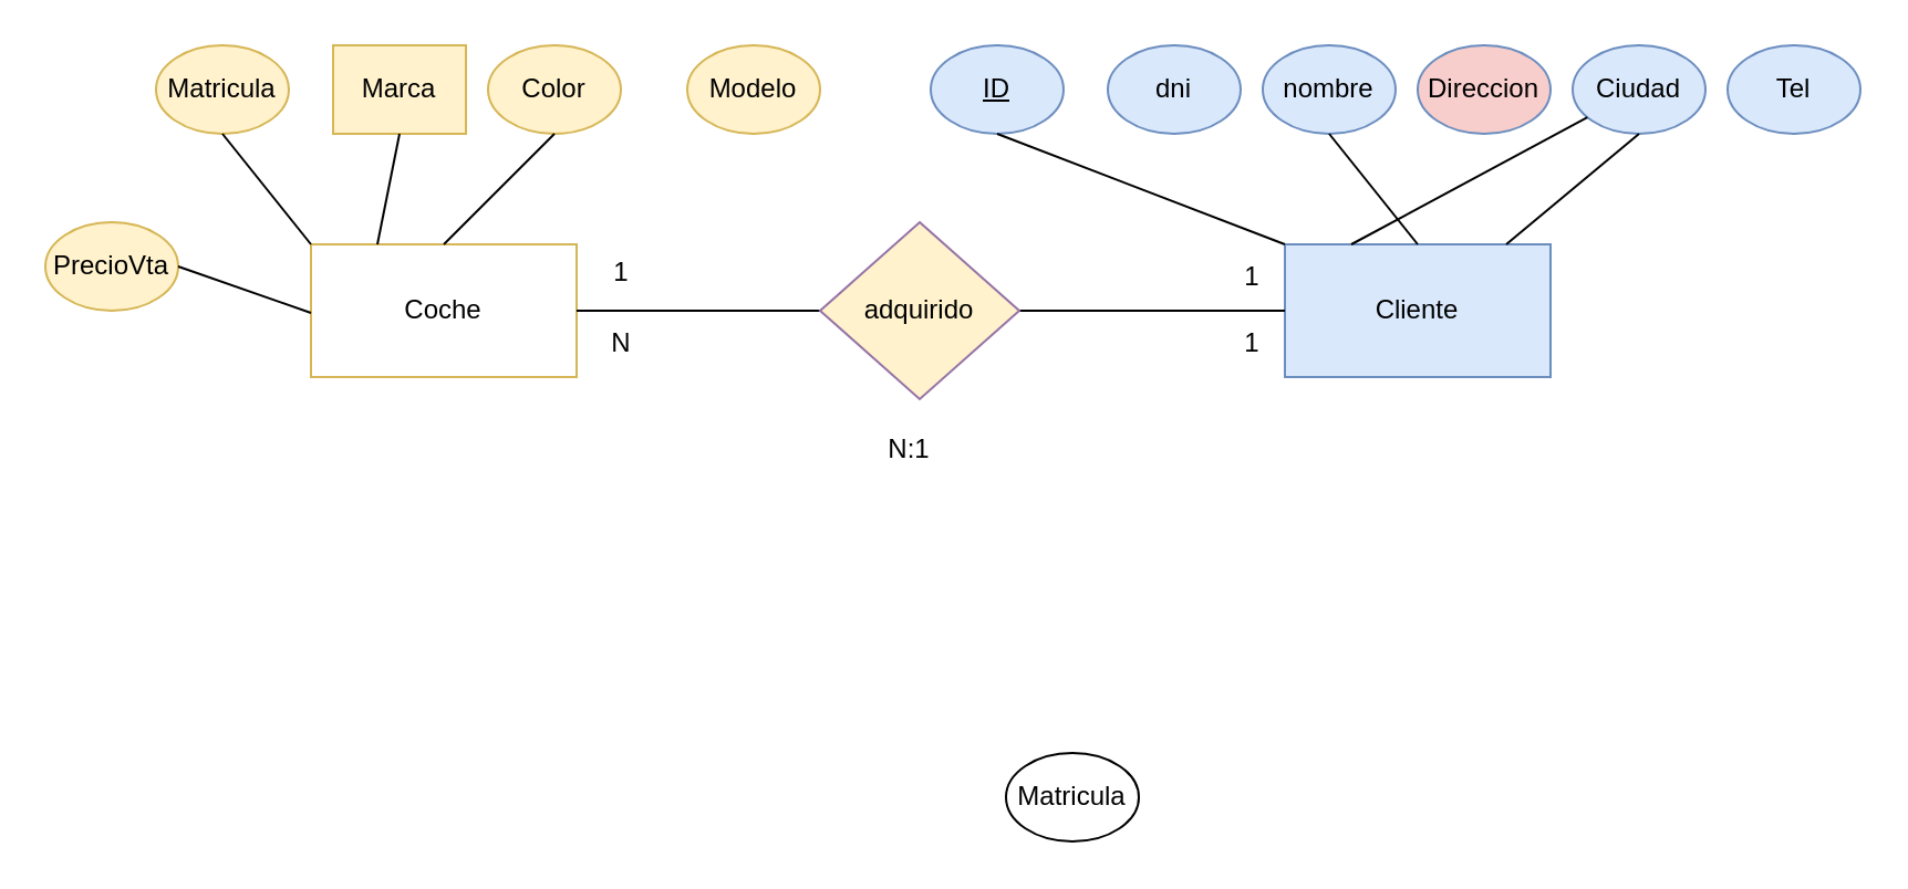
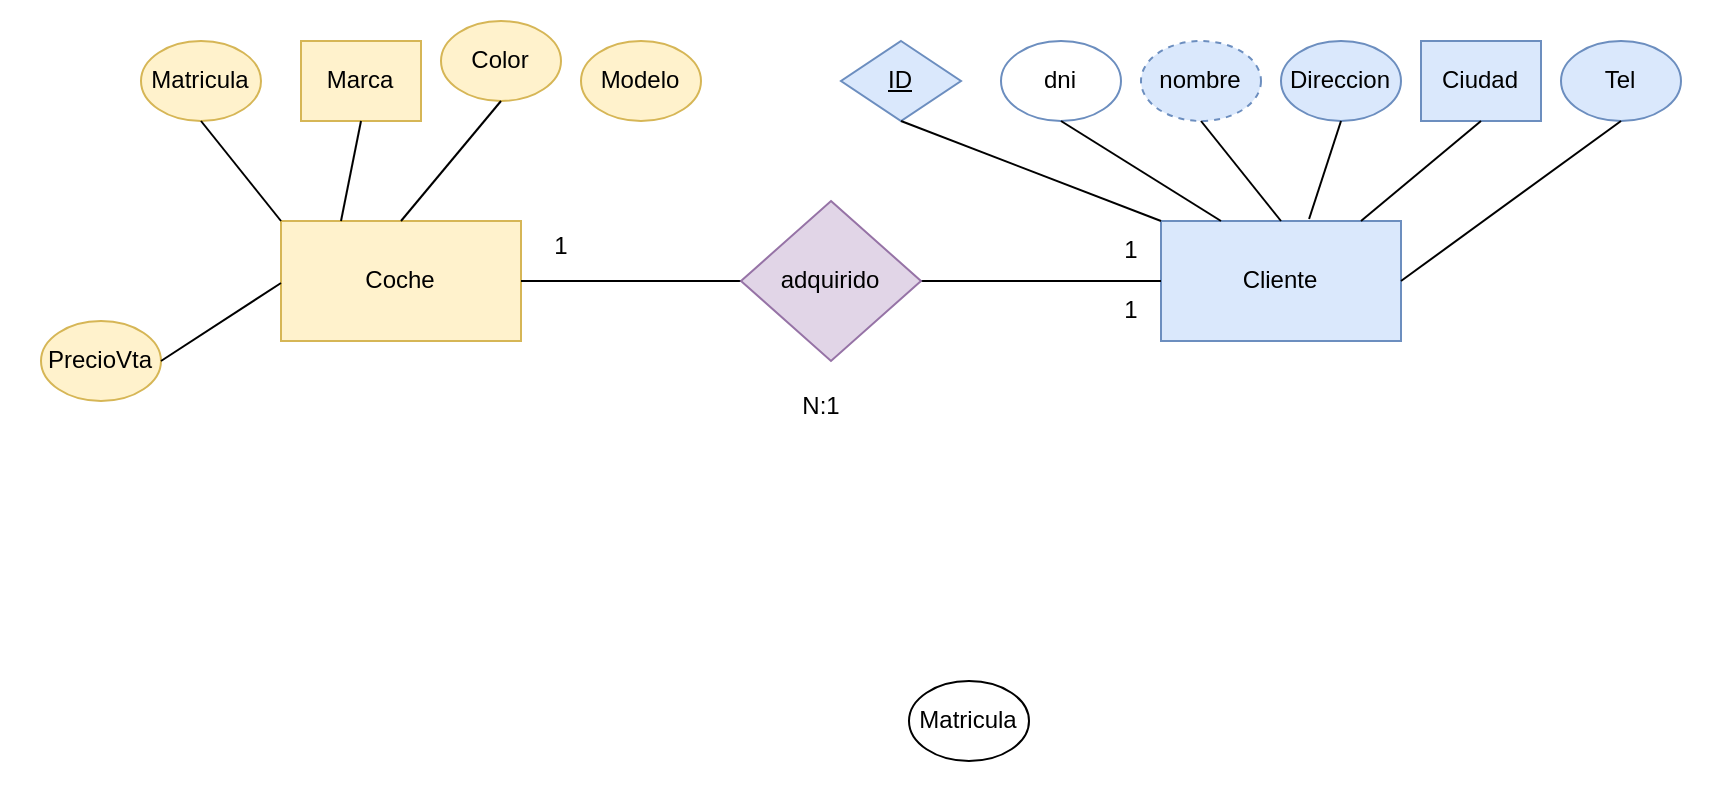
  <mxCell id="0" />
  <mxCell id="1" parent="0" />
- <mxCell id="2" value="dni" style="ellipse;whiteSpace=wrap;html=1;fillColor=#dae8fc;strokeColor=#6c8ebf;" vertex="1" parent="1"><mxGeometry x="500" y="20" width="60" height="40" as="geometry" /></mxCell>
- <mxCell id="3" value="nombre" style="ellipse;whiteSpace=wrap;html=1;fillColor=#dae8fc;strokeColor=#6c8ebf;" vertex="1" parent="1"><mxGeometry x="570" y="20" width="60" height="40" as="geometry" /></mxCell>
- <mxCell id="4" value="Direccion" style="ellipse;whiteSpace=wrap;html=1;fillColor=#f8cecc;strokeColor=#6c8ebf;" vertex="1" parent="1"><mxGeometry x="640" y="20" width="60" height="40" as="geometry" /></mxCell>
- <mxCell id="5" value="Ciudad" style="ellipse;whiteSpace=wrap;html=1;fillColor=#dae8fc;strokeColor=#6c8ebf;" vertex="1" parent="1"><mxGeometry x="710" y="20" width="60" height="40" as="geometry" /></mxCell>
+ <mxCell id="2" value="dni" style="ellipse;whiteSpace=wrap;html=1;fillColor=#ffffff;strokeColor=#6c8ebf;" vertex="1" parent="1"><mxGeometry x="500" y="20" width="60" height="40" as="geometry" /></mxCell>
+ <mxCell id="3" value="nombre" style="ellipse;whiteSpace=wrap;html=1;fillColor=#dae8fc;strokeColor=#6c8ebf;dashed=1;" vertex="1" parent="1"><mxGeometry x="570" y="20" width="60" height="40" as="geometry" /></mxCell>
+ <mxCell id="4" value="Direccion" style="ellipse;whiteSpace=wrap;html=1;fillColor=#dae8fc;strokeColor=#6c8ebf;" vertex="1" parent="1"><mxGeometry x="640" y="20" width="60" height="40" as="geometry" /></mxCell>
+ <mxCell id="5" value="Ciudad" style="whiteSpace=wrap;html=1;fillColor=#dae8fc;strokeColor=#6c8ebf;rounded=0;" vertex="1" parent="1"><mxGeometry x="710" y="20" width="60" height="40" as="geometry" /></mxCell>
  <mxCell id="6" value="Tel" style="ellipse;whiteSpace=wrap;html=1;fillColor=#dae8fc;strokeColor=#6c8ebf;" vertex="1" parent="1"><mxGeometry x="780" y="20" width="60" height="40" as="geometry" /></mxCell>
  <mxCell id="7" value="Matricula" style="ellipse;whiteSpace=wrap;html=1;fillColor=#fff2cc;strokeColor=#d6b656;" vertex="1" parent="1"><mxGeometry x="70" y="20" width="60" height="40" as="geometry" /></mxCell>
  <mxCell id="8" value="Marca" style="whiteSpace=wrap;html=1;fillColor=#fff2cc;strokeColor=#d6b656;rounded=0;" vertex="1" parent="1"><mxGeometry x="150" y="20" width="60" height="40" as="geometry" /></mxCell>
  <mxCell id="9" value="Matricula" style="ellipse;whiteSpace=wrap;html=1;" vertex="1" parent="1"><mxGeometry x="454" y="340" width="60" height="40" as="geometry" /></mxCell>
- <mxCell id="10" value="Modelo" style="ellipse;whiteSpace=wrap;html=1;fillColor=#fff2cc;strokeColor=#d6b656;" vertex="1" parent="1"><mxGeometry x="310" y="20" width="60" height="40" as="geometry" /></mxCell>
- <mxCell id="11" value="Color" style="ellipse;whiteSpace=wrap;html=1;fillColor=#fff2cc;strokeColor=#d6b656;" vertex="1" parent="1"><mxGeometry x="220" y="20" width="60" height="40" as="geometry" /></mxCell>
+ <mxCell id="10" value="Modelo" style="ellipse;whiteSpace=wrap;html=1;fillColor=#fff2cc;strokeColor=#d6b656;" vertex="1" parent="1"><mxGeometry x="290" y="20" width="60" height="40" as="geometry" /></mxCell>
+ <mxCell id="11" value="Color" style="ellipse;whiteSpace=wrap;html=1;fillColor=#fff2cc;strokeColor=#d6b656;" vertex="1" parent="1"><mxGeometry x="220" y="10" width="60" height="40" as="geometry" /></mxCell>
  <mxCell id="12" value="Cliente" style="rounded=0;whiteSpace=wrap;html=1;fillColor=#dae8fc;strokeColor=#6c8ebf;" vertex="1" parent="1"><mxGeometry x="580" y="110" width="120" height="60" as="geometry" /></mxCell>
- <mxCell id="13" value="&lt;u&gt;ID&lt;/u&gt;" style="ellipse;whiteSpace=wrap;html=1;fillColor=#dae8fc;strokeColor=#6c8ebf;" vertex="1" parent="1"><mxGeometry x="420" y="20" width="60" height="40" as="geometry" /></mxCell>
- <mxCell id="14" value="Coche" style="rounded=0;whiteSpace=wrap;html=1;fillColor=#ffffff;strokeColor=#d6b656;" vertex="1" parent="1"><mxGeometry x="140" y="110" width="120" height="60" as="geometry" /></mxCell>
+ <mxCell id="13" value="&lt;u&gt;ID&lt;/u&gt;" style="rhombus;whiteSpace=wrap;html=1;fillColor=#dae8fc;strokeColor=#6c8ebf;" vertex="1" parent="1"><mxGeometry x="420" y="20" width="60" height="40" as="geometry" /></mxCell>
+ <mxCell id="14" value="Coche" style="rounded=0;whiteSpace=wrap;html=1;fillColor=#fff2cc;strokeColor=#d6b656;" vertex="1" parent="1"><mxGeometry x="140" y="110" width="120" height="60" as="geometry" /></mxCell>
  <mxCell id="15" value="" style="endArrow=none;html=1;rounded=0;entryX=0.5;entryY=1;entryDx=0;entryDy=0;exitX=0;exitY=0;exitDx=0;exitDy=0;" edge="1" parent="1" source="14" target="7"><mxGeometry width="50" height="50" relative="1" as="geometry"><mxPoint x="430" y="230" as="sourcePoint" /><mxPoint x="480" y="180" as="targetPoint" /></mxGeometry></mxCell>
  <mxCell id="16" value="" style="endArrow=none;html=1;rounded=0;entryX=0.5;entryY=1;entryDx=0;entryDy=0;exitX=0.25;exitY=0;exitDx=0;exitDy=0;" edge="1" parent="1" source="14" target="8"><mxGeometry width="50" height="50" relative="1" as="geometry"><mxPoint x="150" y="120" as="sourcePoint" /><mxPoint x="110" y="70" as="targetPoint" /></mxGeometry></mxCell>
  <mxCell id="17" value="" style="endArrow=none;html=1;rounded=0;entryX=0.5;entryY=1;entryDx=0;entryDy=0;exitX=0.5;exitY=0;exitDx=0;exitDy=0;" edge="1" parent="1" source="14" target="11"><mxGeometry width="50" height="50" relative="1" as="geometry"><mxPoint x="200" y="100" as="sourcePoint" /><mxPoint x="190" y="70" as="targetPoint" /></mxGeometry></mxCell>
- <mxCell id="18" value="PrecioVta" style="ellipse;whiteSpace=wrap;html=1;fillColor=#fff2cc;strokeColor=#d6b656;" vertex="1" parent="1"><mxGeometry x="20" y="100" width="60" height="40" as="geometry" /></mxCell>
+ <mxCell id="18" value="PrecioVta" style="ellipse;whiteSpace=wrap;html=1;fillColor=#fff2cc;strokeColor=#d6b656;" vertex="1" parent="1"><mxGeometry x="20" y="160" width="60" height="40" as="geometry" /></mxCell>
  <mxCell id="19" value="" style="endArrow=none;html=1;rounded=0;entryX=1;entryY=0.5;entryDx=0;entryDy=0;" edge="1" parent="1" target="18"><mxGeometry width="50" height="50" relative="1" as="geometry"><mxPoint x="140" y="141" as="sourcePoint" /><mxPoint x="300" y="120" as="targetPoint" /></mxGeometry></mxCell>
  <mxCell id="20" value="" style="endArrow=none;html=1;rounded=0;entryX=0.5;entryY=1;entryDx=0;entryDy=0;exitX=0;exitY=0;exitDx=0;exitDy=0;" edge="1" parent="1" source="12" target="13"><mxGeometry width="50" height="50" relative="1" as="geometry"><mxPoint x="430" y="230" as="sourcePoint" /><mxPoint x="480" y="180" as="targetPoint" /></mxGeometry></mxCell>
- <mxCell id="21" value="" style="endArrow=none;html=1;rounded=0;exitX=0.25;exitY=0;exitDx=0;exitDy=0;" edge="1" parent="1" source="12" target="5"><mxGeometry width="50" height="50" relative="1" as="geometry"><mxPoint x="590" y="120" as="sourcePoint" /><mxPoint x="460" y="70" as="targetPoint" /></mxGeometry></mxCell>
+ <mxCell id="21" value="" style="endArrow=none;html=1;rounded=0;entryX=0.5;entryY=1;entryDx=0;entryDy=0;exitX=0.25;exitY=0;exitDx=0;exitDy=0;" edge="1" parent="1" source="12" target="2"><mxGeometry width="50" height="50" relative="1" as="geometry"><mxPoint x="590" y="120" as="sourcePoint" /><mxPoint x="460" y="70" as="targetPoint" /></mxGeometry></mxCell>
  <mxCell id="22" value="" style="endArrow=none;html=1;rounded=0;entryX=0.5;entryY=1;entryDx=0;entryDy=0;exitX=0.5;exitY=0;exitDx=0;exitDy=0;" edge="1" parent="1" source="12" target="3"><mxGeometry width="50" height="50" relative="1" as="geometry"><mxPoint x="620" y="120" as="sourcePoint" /><mxPoint x="540" y="70" as="targetPoint" /></mxGeometry></mxCell>
+ <mxCell id="23" value="" style="endArrow=none;html=1;rounded=0;entryX=0.5;entryY=1;entryDx=0;entryDy=0;exitX=0.617;exitY=-0.017;exitDx=0;exitDy=0;exitPerimeter=0;" edge="1" parent="1" source="12" target="4"><mxGeometry width="50" height="50" relative="1" as="geometry"><mxPoint x="650" y="120" as="sourcePoint" /><mxPoint x="610" y="70" as="targetPoint" /></mxGeometry></mxCell>
  <mxCell id="24" value="" style="endArrow=none;html=1;rounded=0;entryX=0.5;entryY=1;entryDx=0;entryDy=0;" edge="1" parent="1" target="5"><mxGeometry width="50" height="50" relative="1" as="geometry"><mxPoint x="680" y="110" as="sourcePoint" /><mxPoint x="680" y="70" as="targetPoint" /></mxGeometry></mxCell>
+ <mxCell id="25" value="" style="endArrow=none;html=1;rounded=0;entryX=0.5;entryY=1;entryDx=0;entryDy=0;exitX=1;exitY=0.5;exitDx=0;exitDy=0;" edge="1" parent="1" source="12" target="6"><mxGeometry width="50" height="50" relative="1" as="geometry"><mxPoint x="690" y="120" as="sourcePoint" /><mxPoint x="750" y="70" as="targetPoint" /></mxGeometry></mxCell>
  <mxCell id="26" value="" style="endArrow=none;html=1;rounded=0;exitX=1;exitY=0.5;exitDx=0;exitDy=0;" edge="1" parent="1" source="14"><mxGeometry width="50" height="50" relative="1" as="geometry"><mxPoint x="430" y="230" as="sourcePoint" /><mxPoint x="380" y="140" as="targetPoint" /></mxGeometry></mxCell>
  <mxCell id="27" value="" style="endArrow=none;html=1;rounded=0;entryX=0;entryY=0.5;entryDx=0;entryDy=0;exitX=1;exitY=0.5;exitDx=0;exitDy=0;" edge="1" parent="1" source="28" target="12"><mxGeometry width="50" height="50" relative="1" as="geometry"><mxPoint x="490" y="140" as="sourcePoint" /><mxPoint x="390" y="150" as="targetPoint" /></mxGeometry></mxCell>
- <mxCell id="28" value="adquirido" style="rhombus;whiteSpace=wrap;html=1;fillColor=#fff2cc;strokeColor=#9673a6;" vertex="1" parent="1"><mxGeometry x="370" y="100" width="90" height="80" as="geometry" /></mxCell>
+ <mxCell id="28" value="adquirido" style="rhombus;whiteSpace=wrap;html=1;fillColor=#e1d5e7;strokeColor=#9673a6;" vertex="1" parent="1"><mxGeometry x="370" y="100" width="90" height="80" as="geometry" /></mxCell>
  <mxCell id="29" value="1" style="text;html=1;align=center;verticalAlign=middle;resizable=0;points=[];autosize=1;strokeColor=none;fillColor=none;" vertex="1" parent="1"><mxGeometry x="265" y="108" width="30" height="30" as="geometry" /></mxCell>
  <mxCell id="30" value="1" style="text;html=1;align=center;verticalAlign=middle;resizable=0;points=[];autosize=1;strokeColor=none;fillColor=none;" vertex="1" parent="1"><mxGeometry x="550" y="110" width="30" height="30" as="geometry" /></mxCell>
  <mxCell id="31" value="1" style="text;html=1;align=center;verticalAlign=middle;resizable=0;points=[];autosize=1;strokeColor=none;fillColor=none;" vertex="1" parent="1"><mxGeometry x="550" y="140" width="30" height="30" as="geometry" /></mxCell>
- <mxCell id="32" value="N" style="text;html=1;align=center;verticalAlign=middle;resizable=0;points=[];autosize=1;strokeColor=none;fillColor=none;" vertex="1" parent="1"><mxGeometry x="265" y="140" width="30" height="30" as="geometry" /></mxCell>
  <mxCell id="33" value="N:1" style="text;html=1;align=center;verticalAlign=middle;resizable=0;points=[];autosize=1;strokeColor=none;fillColor=none;" vertex="1" parent="1"><mxGeometry x="390" y="188" width="40" height="30" as="geometry" /></mxCell>
